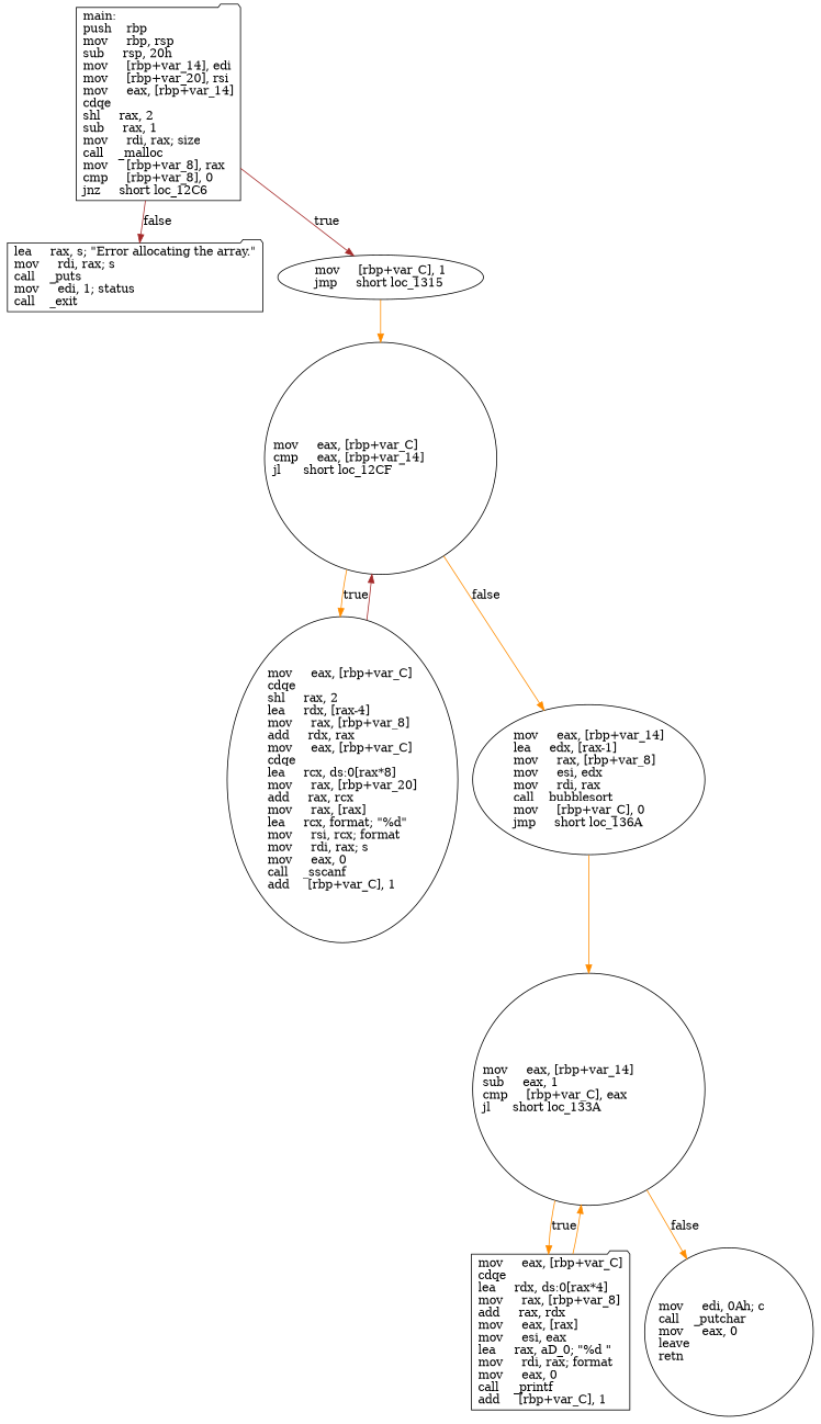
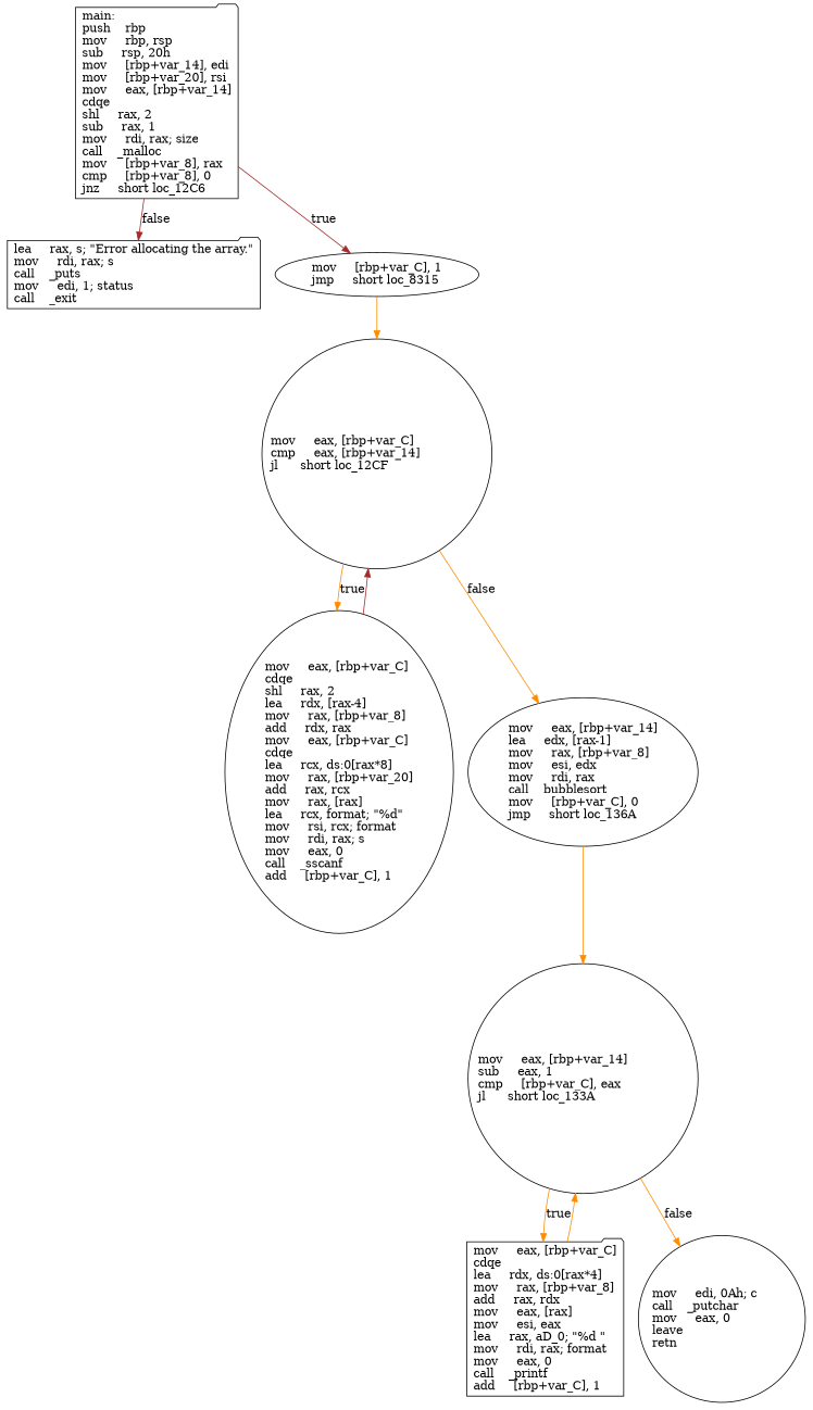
  digraph {
    node [shape=folder]
    edge [color=darkorange]
    n1 [label="main:\lpush    rbp\lmov     rbp, rsp\lsub     rsp, 20h\lmov     [rbp+var_14], edi\lmov     [rbp+var_20], rsi\lmov     eax, [rbp+var_14]\lcdqe\lshl     rax, 2\lsub     rax, 1\lmov     rdi, rax; size\lcall    _malloc\lmov     [rbp+var_8], rax\lcmp     [rbp+var_8], 0\ljnz     short loc_12C6\l"]
    n2 [label="lea     rax, s; \"Error allocating the array.\"\lmov     rdi, rax; s\lcall    _puts\lmov     edi, 1; status\lcall    _exit\l"]
-   n3 [label="mov     [rbp+var_C], 1\ljmp     short loc_1315\l" shape=ellipse]
+   n3 [label="mov     [rbp+var_C], 1\ljmp     short loc_8315\l" shape=ellipse]
    n4 [label="mov     eax, [rbp+var_C]\lcmp     eax, [rbp+var_14]\ljl      short loc_12CF\l" shape=circle]
    n5 [label="mov     eax, [rbp+var_C]\lcdqe\lshl     rax, 2\llea     rdx, [rax-4]\lmov     rax, [rbp+var_8]\ladd     rdx, rax\lmov     eax, [rbp+var_C]\lcdqe\llea     rcx, ds:0[rax*8]\lmov     rax, [rbp+var_20]\ladd     rax, rcx\lmov     rax, [rax]\llea     rcx, format; \"%d\"\lmov     rsi, rcx; format\lmov     rdi, rax; s\lmov     eax, 0\lcall    _sscanf\ladd     [rbp+var_C], 1\l" shape=ellipse]
    n6 [label="mov     eax, [rbp+var_14]\llea     edx, [rax-1]\lmov     rax, [rbp+var_8]\lmov     esi, edx\lmov     rdi, rax\lcall    bubblesort\lmov     [rbp+var_C], 0\ljmp     short loc_136A\l" shape=ellipse]
    n7 [label="mov     eax, [rbp+var_14]\lsub     eax, 1\lcmp     [rbp+var_C], eax\ljl      short loc_133A\l" shape=circle]
    n8 [label="mov     eax, [rbp+var_C]\lcdqe\llea     rdx, ds:0[rax*4]\lmov     rax, [rbp+var_8]\ladd     rax, rdx\lmov     eax, [rax]\lmov     esi, eax\llea     rax, aD_0; \"%d \"\lmov     rdi, rax; format\lmov     eax, 0\lcall    _printf\ladd     [rbp+var_C], 1\l"]
    n9 [label="mov     edi, 0Ah; c\lcall    _putchar\lmov     eax, 0\lleave\lretn\l" shape=circle]
    n1 -> n2 [color=brown label=false]
    n1 -> n3 [color=brown label=true]
    n3 -> n4
    n4 -> n5 [label=true]
    n4 -> n6 [label=false]
    n5 -> n4 [color=brown]
    n6 -> n7
    n7 -> n8 [label=true]
    n7 -> n9 [label=false]
    n8 -> n7
  }
